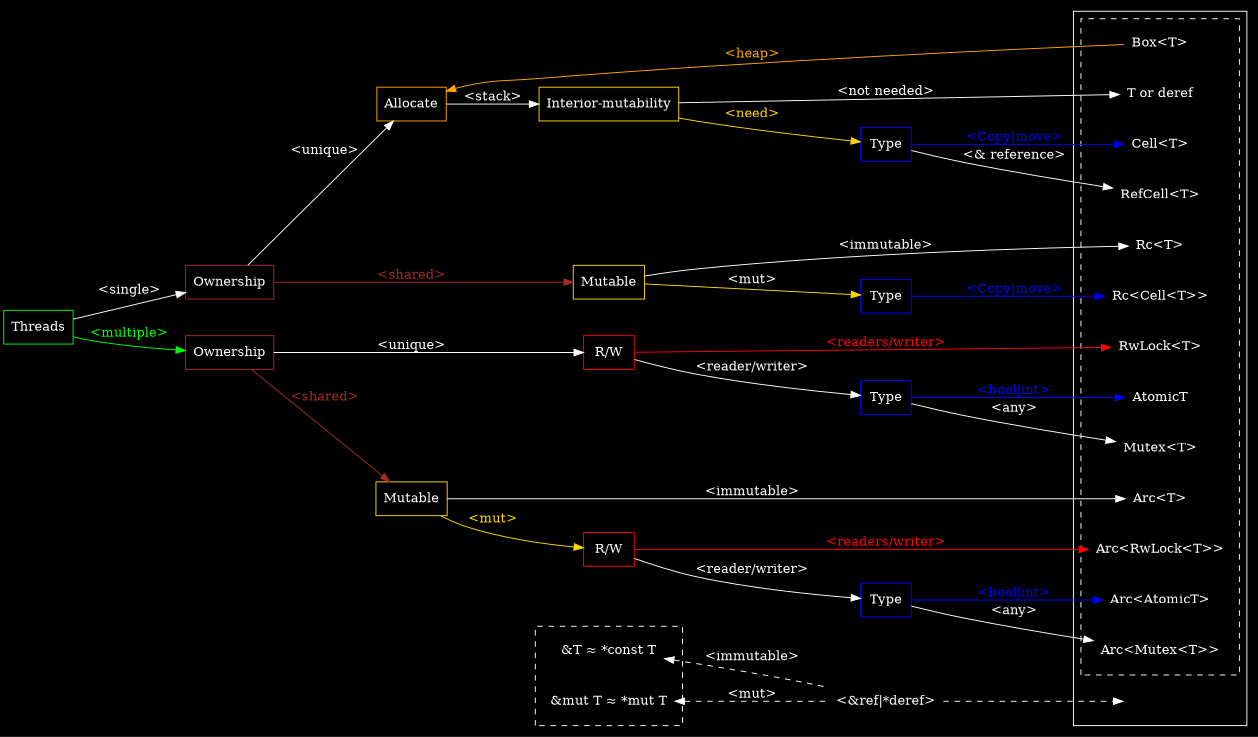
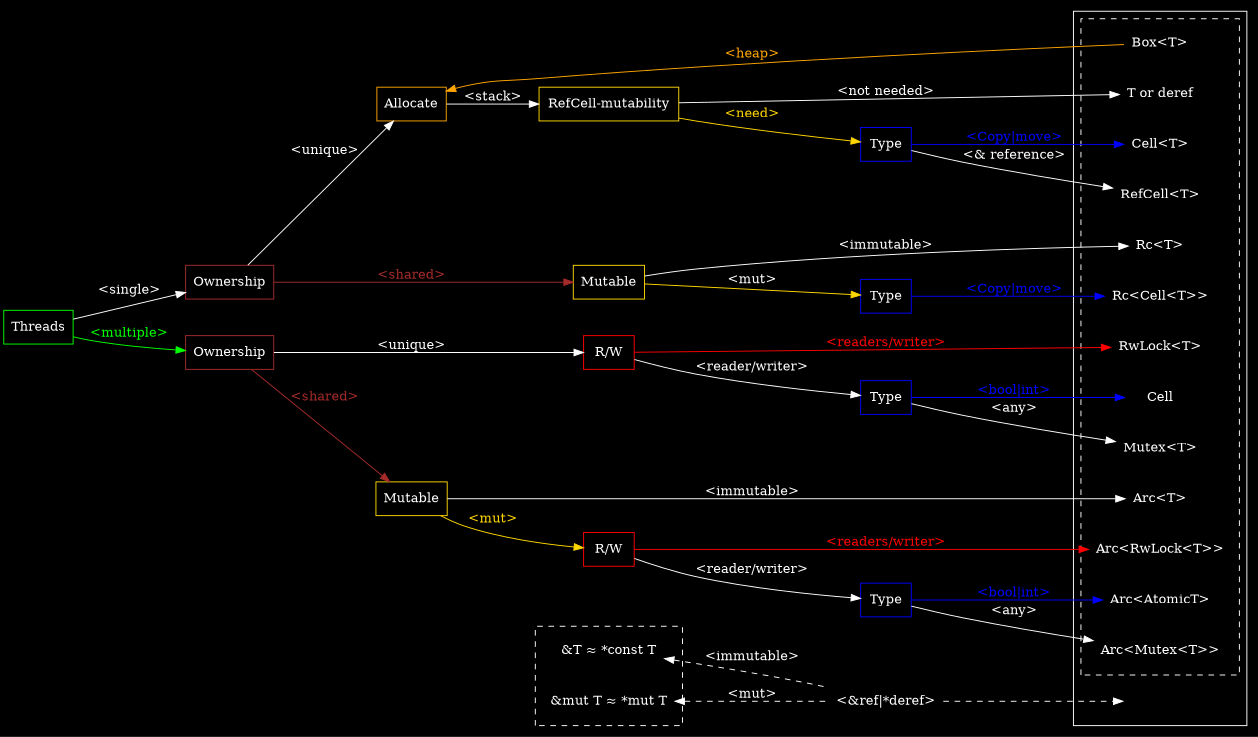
  digraph {
    bgcolor=black
    cluster=true
    color=white
    fillcolor=black
    rankdir=LR
    node [fillcolor=black fontcolor=white shape=plaintext style=filled]
    edge [color=white fontcolor=white]
    n1 [label="T or deref"]
    n2 [label="Cell<T>"]
    n3 [label="RefCell<T>"]
    n4 [label="Box<T>"]
    n5 [label="Rc<T>"]
    n6 [label="Rc<Cell<T>>"]
-   n7 [label=AtomicT]
+   n7 [label=Cell]
    n8 [label="Mutex<T>"]
    n9 [label="RwLock<T>"]
    n10 [label="Arc<T>"]
    n11 [label="Arc<AtomicT>"]
    n12 [label="Arc<Mutex<T>>"]
    n13 [label="Arc<RwLock<T>>"]
    dummy3 [shape=box style=invis]
    n15 [label="&T ≈ *const T"]
    n16 [label="&mut T ≈ *mut T"]
    n17 [color=orange label=Allocate shape=box]
    n18 [label="<&ref|*deref>"]
    n19 [color=green label=Threads shape=box]
    n20 [color=brown label=Ownership shape=box]
    n21 [color=brown label=Ownership shape=box]
    n22 [color=gold label=Mutable shape=box]
    n23 [color=red label="R/W" shape=box]
    n24 [color=gold label=Mutable shape=box]
-   n25 [color=gold label="Interior-mutability" shape=box]
+   n25 [color=gold label="RefCell-mutability" shape=box]
    n26 [color=blue label=Type shape=box]
    n27 [color=blue label=Type shape=box]
    n28 [color=blue label=Type shape=box]
    n29 [color=red label="R/W" shape=box]
    n30 [color=blue label=Type shape=box]
    subgraph cluster_1 {
      dummy3
      subgraph cluster_2 {
        style=dashed
        n1
        n2
        n3
        n4
        n5
        n6
        n7
        n8
        n9
        n10
        n11
        n12
        n13
      }
    }
    subgraph cluster_3 {
      style=dashed
      n15
      n16
    }
    n4 -> n17 [color=orange fontcolor=orange label="<heap>"]
    n15 -> n18 [dir=back label="<immutable>" style=dashed]
    n16 -> n18 [dir=back label="<mut>" style=dashed]
    n17 -> n25 [label="<stack>"]
    n18 -> dummy3 [style=dashed]
    n19 -> n20 [label="<single>"]
    n19 -> n21 [color=green fontcolor=green label="<multiple>"]
    n20 -> n17 [label="<unique>"]
    n20 -> n22 [color=brown fontcolor=brown label="<shared>"]
    n21 -> n23 [label="<unique>"]
    n21 -> n24 [color=brown fontcolor=brown label="<shared>"]
    n22 -> n5 [label="<immutable>"]
    n22 -> n26 [color=gold label="<mut>"]
    n23 -> n9 [color=red fontcolor=red label="<readers/writer>"]
    n23 -> n28 [label="<reader/writer>"]
    n24 -> n10 [label="<immutable>"]
    n24 -> n29 [color=gold fontcolor=gold label="<mut>"]
    n25 -> n1 [label="<not needed>"]
    n25 -> n27 [color=gold fontcolor=gold label="<need>"]
    n26 -> n6 [color=blue fontcolor=blue label="<Copy|move>"]
    n27 -> n2 [color=blue fontcolor=blue label="<Copy|move>"]
    n27 -> n3 [label="<& reference>"]
    n28 -> n7 [color=blue fontcolor=blue label="<bool|int>"]
    n28 -> n8 [label="<any>"]
    n29 -> n13 [color=red fontcolor=red label="<readers/writer>"]
    n29 -> n30 [label="<reader/writer>"]
    n30 -> n11 [color=blue fontcolor=blue label="<bool|int>"]
    n30 -> n12 [label="<any>"]
  }
